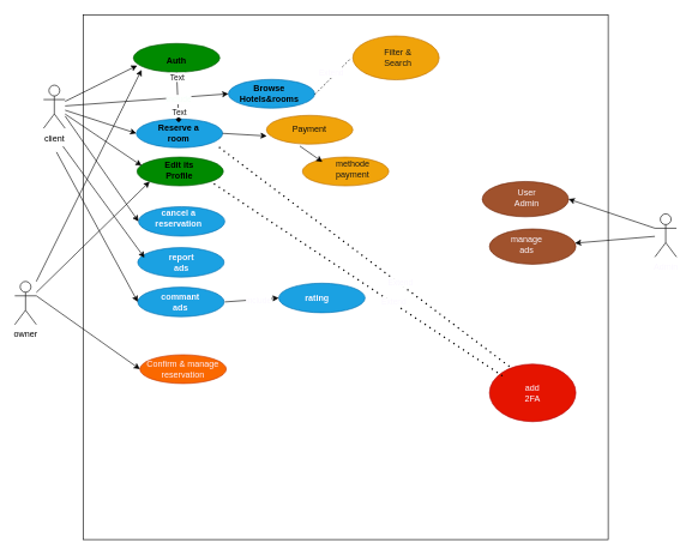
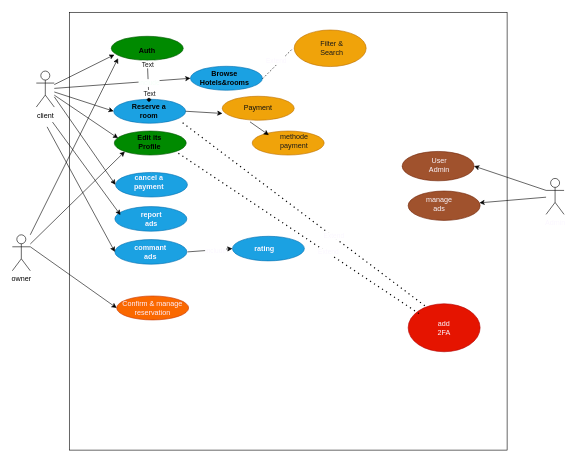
  <mxCell id="0" />
  <mxCell id="1" parent="0" />
  <mxCell id="2" value="" style="whiteSpace=wrap;html=1;aspect=fixed;" vertex="1" parent="1"><mxGeometry x="115" y="20" width="730" height="730" as="geometry" /></mxCell>
  <mxCell id="3" value="owner&lt;br&gt;" style="shape=umlActor;verticalLabelPosition=bottom;verticalAlign=top;html=1;outlineConnect=0;" vertex="1" parent="1"><mxGeometry x="20" y="391" width="30" height="60" as="geometry" /></mxCell>
  <mxCell id="4" value="client&lt;br&gt;" style="shape=umlActor;verticalLabelPosition=bottom;verticalAlign=top;html=1;outlineConnect=0;" vertex="1" parent="1"><mxGeometry x="60" y="118" width="30" height="60" as="geometry" /></mxCell>
  <mxCell id="5" value="" style="ellipse;whiteSpace=wrap;html=1;fillColor=#008a00;fontColor=#ffffff;strokeColor=#005700;" vertex="1" parent="1"><mxGeometry x="185" y="60" width="120" height="40" as="geometry" /></mxCell>
  <mxCell id="6" value="" style="ellipse;whiteSpace=wrap;html=1;fillColor=#1ba1e2;fontColor=#ffffff;strokeColor=#006EAF;" vertex="1" parent="1"><mxGeometry x="317" y="110" width="120" height="40" as="geometry" /></mxCell>
  <mxCell id="7" value="" style="ellipse;whiteSpace=wrap;html=1;fillColor=#1ba1e2;fontColor=#ffffff;strokeColor=#006EAF;" vertex="1" parent="1"><mxGeometry x="189" y="165" width="120" height="40" as="geometry" /></mxCell>
  <mxCell id="8" value="" style="ellipse;whiteSpace=wrap;html=1;fillColor=#008a00;fontColor=#ffffff;strokeColor=#005700;" vertex="1" parent="1"><mxGeometry x="190" y="218" width="120" height="40" as="geometry" /></mxCell>
  <mxCell id="9" value="" style="ellipse;whiteSpace=wrap;html=1;fillColor=#1ba1e2;fontColor=#ffffff;strokeColor=#006EAF;" vertex="1" parent="1"><mxGeometry x="192" y="287" width="120" height="41" as="geometry" /></mxCell>
  <mxCell id="10" value="" style="endArrow=classic;html=1;entryX=0.044;entryY=0.767;entryDx=0;entryDy=0;entryPerimeter=0;" edge="1" parent="1" source="4" target="5"><mxGeometry width="50" height="50" relative="1" as="geometry"><mxPoint x="340" y="271" as="sourcePoint" /><mxPoint x="390" y="221" as="targetPoint" /></mxGeometry></mxCell>
  <mxCell id="11" value="" style="endArrow=classic;html=1;entryX=0;entryY=0.5;entryDx=0;entryDy=0;" edge="1" parent="1" source="4" target="6"><mxGeometry width="50" height="50" relative="1" as="geometry"><mxPoint x="140" y="201" as="sourcePoint" /><mxPoint x="190" y="151" as="targetPoint" /></mxGeometry></mxCell>
  <mxCell id="12" value="" style="endArrow=classic;html=1;entryX=0;entryY=0.5;entryDx=0;entryDy=0;" edge="1" parent="1" source="4" target="7"><mxGeometry width="50" height="50" relative="1" as="geometry"><mxPoint x="100" y="301" as="sourcePoint" /><mxPoint x="150" y="251" as="targetPoint" /></mxGeometry></mxCell>
  <mxCell id="13" value="" style="endArrow=classic;html=1;entryX=0.053;entryY=0.3;entryDx=0;entryDy=0;entryPerimeter=0;" edge="1" parent="1" source="4" target="8"><mxGeometry width="50" height="50" relative="1" as="geometry"><mxPoint x="100" y="161" as="sourcePoint" /><mxPoint x="190" y="221" as="targetPoint" /></mxGeometry></mxCell>
  <mxCell id="14" value="" style="endArrow=classic;html=1;entryX=0;entryY=0.5;entryDx=0;entryDy=0;" edge="1" parent="1" target="9"><mxGeometry width="50" height="50" relative="1" as="geometry"><mxPoint x="90" y="161" as="sourcePoint" /><mxPoint x="390" y="221" as="targetPoint" /></mxGeometry></mxCell>
  <mxCell id="15" value="&lt;font color=&quot;#000000&quot;&gt;&lt;b&gt;Auth&lt;/b&gt;&lt;/font&gt;" style="text;html=1;strokeColor=none;fillColor=none;align=center;verticalAlign=middle;whiteSpace=wrap;rounded=0;" vertex="1" parent="1"><mxGeometry x="215" y="70" width="60" height="30" as="geometry" /></mxCell>
  <mxCell id="16" value="&lt;font color=&quot;#000000&quot;&gt;&lt;b&gt;Browse&lt;br&gt;Hotels&amp;amp;rooms&lt;br&gt;&lt;/b&gt;&lt;/font&gt;" style="text;html=1;strokeColor=none;fillColor=none;align=center;verticalAlign=middle;whiteSpace=wrap;rounded=0;" vertex="1" parent="1"><mxGeometry x="344" y="114" width="60" height="30" as="geometry" /></mxCell>
  <mxCell id="17" value="&lt;font color=&quot;#000000&quot;&gt;&lt;b&gt;Reserve a room&lt;br&gt;&lt;/b&gt;&lt;/font&gt;" style="text;html=1;strokeColor=none;fillColor=none;align=center;verticalAlign=middle;whiteSpace=wrap;rounded=0;" vertex="1" parent="1"><mxGeometry x="218" y="170" width="60" height="30" as="geometry" /></mxCell>
  <mxCell id="18" value="&lt;font color=&quot;#000000&quot;&gt;&lt;b&gt;Edit its&lt;br&gt;Profile&lt;br&gt;&lt;/b&gt;&lt;/font&gt;" style="text;html=1;strokeColor=none;fillColor=none;align=center;verticalAlign=middle;whiteSpace=wrap;rounded=0;" vertex="1" parent="1"><mxGeometry x="219" y="222" width="60" height="30" as="geometry" /></mxCell>
- <mxCell id="19" value="&lt;b&gt;&lt;font color=&quot;#fbf7ff&quot;&gt;cancel a reservation&lt;/font&gt;&lt;/b&gt;" style="text;html=1;strokeColor=none;fillColor=none;align=center;verticalAlign=middle;whiteSpace=wrap;rounded=0;" vertex="1" parent="1"><mxGeometry x="218" y="288" width="60" height="30" as="geometry" /></mxCell>
+ <mxCell id="19" value="&lt;b&gt;&lt;font color=&quot;#fbf7ff&quot;&gt;cancel a payment&lt;/font&gt;&lt;/b&gt;" style="text;html=1;strokeColor=none;fillColor=none;align=center;verticalAlign=middle;whiteSpace=wrap;rounded=0;" vertex="1" parent="1"><mxGeometry x="218" y="288" width="60" height="30" as="geometry" /></mxCell>
  <mxCell id="20" value="" style="endArrow=diamond;html=1;fontColor=#000000;exitX=0.5;exitY=1;exitDx=0;exitDy=0;entryX=0.5;entryY=0;entryDx=0;entryDy=0;" edge="1" parent="1" source="15" target="17"><mxGeometry relative="1" as="geometry"><mxPoint x="310" y="231" as="sourcePoint" /><mxPoint x="410" y="231" as="targetPoint" /><Array as="points" /></mxGeometry></mxCell>
  <mxCell id="21" value="&lt;font color=&quot;#f5fff8&quot;&gt;Include&lt;/font&gt;" style="edgeLabel;html=1;align=center;verticalAlign=middle;resizable=0;points=[];fontColor=#000000;" vertex="1" connectable="0" parent="20"><mxGeometry x="0.102" y="1" relative="1" as="geometry"><mxPoint y="-1" as="offset" /></mxGeometry></mxCell>
  <mxCell id="22" value="Text" style="edgeLabel;html=1;align=center;verticalAlign=middle;resizable=0;points=[];fontColor=#191919;" vertex="1" connectable="0" parent="20"><mxGeometry x="0.611" y="1" relative="1" as="geometry"><mxPoint as="offset" /></mxGeometry></mxCell>
  <mxCell id="23" value="Text" style="edgeLabel;html=1;align=center;verticalAlign=middle;resizable=0;points=[];fontColor=#191919;" vertex="1" connectable="0" parent="20"><mxGeometry x="-0.801" relative="1" as="geometry"><mxPoint as="offset" /></mxGeometry></mxCell>
  <mxCell id="24" value="" style="endArrow=classic;html=1;fontColor=#F5FFF8;entryX=0.094;entryY=0.917;entryDx=0;entryDy=0;entryPerimeter=0;" edge="1" parent="1" source="3" target="5"><mxGeometry width="50" height="50" relative="1" as="geometry"><mxPoint x="340" y="251" as="sourcePoint" /><mxPoint x="390" y="201" as="targetPoint" /></mxGeometry></mxCell>
  <mxCell id="25" value="" style="endArrow=classic;html=1;fontColor=#F5FFF8;entryX=0;entryY=1;entryDx=0;entryDy=0;" edge="1" parent="1" source="3" target="8"><mxGeometry width="50" height="50" relative="1" as="geometry"><mxPoint x="340" y="251" as="sourcePoint" /><mxPoint x="390" y="201" as="targetPoint" /></mxGeometry></mxCell>
  <mxCell id="26" value="&lt;font color=&quot;#fdf0ff&quot;&gt;Confirm &amp;amp; manage reservation&lt;/font&gt;" style="ellipse;whiteSpace=wrap;html=1;fillColor=#fa6800;fontColor=#000000;strokeColor=#C73500;" vertex="1" parent="1"><mxGeometry x="194" y="493" width="120" height="40" as="geometry" /></mxCell>
  <mxCell id="27" value="" style="endArrow=classic;html=1;fontColor=#FBF7FF;entryX=0;entryY=0.5;entryDx=0;entryDy=0;" edge="1" parent="1" target="26"><mxGeometry width="50" height="50" relative="1" as="geometry"><mxPoint x="50" y="411" as="sourcePoint" /><mxPoint x="150" y="421" as="targetPoint" /></mxGeometry></mxCell>
  <mxCell id="28" value="" style="ellipse;whiteSpace=wrap;html=1;fillColor=#1ba1e2;fontColor=#ffffff;strokeColor=#006EAF;" vertex="1" parent="1"><mxGeometry x="191" y="344" width="120" height="41" as="geometry" /></mxCell>
  <mxCell id="29" value="" style="ellipse;whiteSpace=wrap;html=1;fillColor=#1ba1e2;fontColor=#ffffff;strokeColor=#006EAF;" vertex="1" parent="1"><mxGeometry x="191" y="399" width="120" height="41" as="geometry" /></mxCell>
  <mxCell id="30" value="&lt;b&gt;&lt;font color=&quot;#fbf7ff&quot;&gt;report ads&lt;/font&gt;&lt;/b&gt;" style="text;html=1;strokeColor=none;fillColor=none;align=center;verticalAlign=middle;whiteSpace=wrap;rounded=0;" vertex="1" parent="1"><mxGeometry x="222" y="349.5" width="60" height="30" as="geometry" /></mxCell>
  <mxCell id="31" value="&lt;font color=&quot;#fbf7ff&quot;&gt;&lt;b&gt;commant ads&lt;/b&gt;&lt;/font&gt;" style="text;html=1;strokeColor=none;fillColor=none;align=center;verticalAlign=middle;whiteSpace=wrap;rounded=0;" vertex="1" parent="1"><mxGeometry x="215.5" y="404.5" width="69" height="30" as="geometry" /></mxCell>
  <mxCell id="32" value="" style="endArrow=classic;html=1;entryX=0.078;entryY=0.341;entryDx=0;entryDy=0;entryPerimeter=0;" edge="1" parent="1" target="28"><mxGeometry width="50" height="50" relative="1" as="geometry"><mxPoint x="87" y="203" as="sourcePoint" /><mxPoint x="189" y="349.5" as="targetPoint" /></mxGeometry></mxCell>
  <mxCell id="33" value="" style="endArrow=classic;html=1;entryX=0;entryY=0.5;entryDx=0;entryDy=0;" edge="1" parent="1" target="29"><mxGeometry width="50" height="50" relative="1" as="geometry"><mxPoint x="78" y="211" as="sourcePoint" /><mxPoint x="180" y="372.5" as="targetPoint" /></mxGeometry></mxCell>
  <mxCell id="34" value="" style="ellipse;whiteSpace=wrap;html=1;fillColor=#1ba1e2;fontColor=#ffffff;strokeColor=#006EAF;" vertex="1" parent="1"><mxGeometry x="387" y="393.5" width="120" height="41" as="geometry" /></mxCell>
  <mxCell id="35" value="&lt;font color=&quot;#fbf7ff&quot;&gt;&lt;b&gt;rating&lt;/b&gt;&lt;/font&gt;" style="text;html=1;strokeColor=none;fillColor=none;align=center;verticalAlign=middle;whiteSpace=wrap;rounded=0;" vertex="1" parent="1"><mxGeometry x="406" y="400" width="69" height="30" as="geometry" /></mxCell>
  <mxCell id="36" value="" style="endArrow=classic;html=1;fontColor=#FBF7FF;exitX=1;exitY=0.5;exitDx=0;exitDy=0;entryX=0;entryY=0.5;entryDx=0;entryDy=0;" edge="1" parent="1" target="34"><mxGeometry width="50" height="50" relative="1" as="geometry"><mxPoint x="312" y="419.5" as="sourcePoint" /><mxPoint x="361" y="420" as="targetPoint" /></mxGeometry></mxCell>
  <mxCell id="37" value="include" style="edgeLabel;html=1;align=center;verticalAlign=middle;resizable=0;points=[];fontColor=#FBF7FF;" vertex="1" connectable="0" parent="36"><mxGeometry x="0.252" y="-1" relative="1" as="geometry"><mxPoint as="offset" /></mxGeometry></mxCell>
  <mxCell id="38" value="" style="ellipse;whiteSpace=wrap;html=1;fillColor=#f0a30a;fontColor=#000000;strokeColor=#BD7000;" vertex="1" parent="1"><mxGeometry x="370" y="160" width="120" height="40" as="geometry" /></mxCell>
  <mxCell id="39" value="" style="ellipse;whiteSpace=wrap;html=1;fillColor=#f0a30a;fontColor=#000000;strokeColor=#BD7000;" vertex="1" parent="1"><mxGeometry x="420" y="218" width="120" height="40" as="geometry" /></mxCell>
  <mxCell id="40" value="&lt;font color=&quot;#0f0f0f&quot;&gt;Payment&lt;/font&gt;" style="text;html=1;strokeColor=none;fillColor=none;align=center;verticalAlign=middle;whiteSpace=wrap;rounded=0;fontColor=#FBF7FF;" vertex="1" parent="1"><mxGeometry x="400" y="165" width="60" height="30" as="geometry" /></mxCell>
  <mxCell id="41" value="&lt;font color=&quot;#1a1a1a&quot;&gt;methode payment&lt;/font&gt;" style="text;html=1;strokeColor=none;fillColor=none;align=center;verticalAlign=middle;whiteSpace=wrap;rounded=0;fontColor=#FBF7FF;" vertex="1" parent="1"><mxGeometry x="460" y="219" width="60" height="30" as="geometry" /></mxCell>
  <mxCell id="42" value="" style="endArrow=classic;html=1;fontColor=#FBF7FF;exitX=1;exitY=0.5;exitDx=0;exitDy=0;entryX=0.003;entryY=0.717;entryDx=0;entryDy=0;entryPerimeter=0;" edge="1" parent="1" source="7" target="38"><mxGeometry width="50" height="50" relative="1" as="geometry"><mxPoint x="470" y="191" as="sourcePoint" /><mxPoint x="520" y="141" as="targetPoint" /></mxGeometry></mxCell>
  <mxCell id="43" value="" style="endArrow=classic;html=1;fontColor=#FBF7FF;exitX=0.272;exitY=1.256;exitDx=0;exitDy=0;entryX=0.231;entryY=0.167;entryDx=0;entryDy=0;entryPerimeter=0;exitPerimeter=0;" edge="1" parent="1" source="40" target="39"><mxGeometry width="50" height="50" relative="1" as="geometry"><mxPoint x="394" y="220" as="sourcePoint" /><mxPoint x="435.36" y="234.67" as="targetPoint" /></mxGeometry></mxCell>
  <mxCell id="44" value="" style="endArrow=none;dashed=1;html=1;fontColor=#FBF7FF;" edge="1" parent="1"><mxGeometry width="50" height="50" relative="1" as="geometry"><mxPoint x="437" y="131" as="sourcePoint" /><mxPoint x="487" y="81" as="targetPoint" /></mxGeometry></mxCell>
  <mxCell id="45" value="Extend" style="edgeLabel;html=1;align=center;verticalAlign=middle;resizable=0;points=[];fontColor=#FBF7FF;" vertex="1" connectable="0" parent="44"><mxGeometry x="-0.48" y="-4" relative="1" as="geometry"><mxPoint x="7" y="-21" as="offset" /></mxGeometry></mxCell>
  <mxCell id="46" value="" style="ellipse;whiteSpace=wrap;html=1;fillColor=#f0a30a;fontColor=#000000;strokeColor=#BD7000;" vertex="1" parent="1"><mxGeometry x="490" y="49.5" width="120" height="61" as="geometry" /></mxCell>
  <mxCell id="47" value="&lt;font color=&quot;#191919&quot;&gt;Filter &amp;amp; Search&lt;/font&gt;" style="text;html=1;strokeColor=none;fillColor=none;align=center;verticalAlign=middle;whiteSpace=wrap;rounded=0;fontColor=#FBF7FF;" vertex="1" parent="1"><mxGeometry x="523" y="65" width="60" height="30" as="geometry" /></mxCell>
  <mxCell id="48" value="Admin" style="shape=umlActor;verticalLabelPosition=bottom;verticalAlign=top;html=1;outlineConnect=0;fontColor=#FBF7FF;" vertex="1" parent="1"><mxGeometry x="910" y="297" width="30" height="60" as="geometry" /></mxCell>
  <mxCell id="49" value="" style="ellipse;whiteSpace=wrap;html=1;fontColor=#ffffff;fillColor=#a0522d;strokeColor=#6D1F00;" vertex="1" parent="1"><mxGeometry x="670" y="252" width="120" height="49" as="geometry" /></mxCell>
  <mxCell id="50" value="" style="ellipse;whiteSpace=wrap;html=1;fontColor=#ffffff;fillColor=#a0522d;strokeColor=#6D1F00;" vertex="1" parent="1"><mxGeometry x="680" y="318" width="120" height="49" as="geometry" /></mxCell>
  <mxCell id="51" value="User Admin" style="text;html=1;strokeColor=none;fillColor=none;align=center;verticalAlign=middle;whiteSpace=wrap;rounded=0;fontColor=#FBF7FF;" vertex="1" parent="1"><mxGeometry x="702" y="260" width="60" height="30" as="geometry" /></mxCell>
  <mxCell id="52" value="manage&lt;br&gt;ads" style="text;html=1;strokeColor=none;fillColor=none;align=center;verticalAlign=middle;whiteSpace=wrap;rounded=0;fontColor=#FBF7FF;" vertex="1" parent="1"><mxGeometry x="702" y="325" width="60" height="30" as="geometry" /></mxCell>
  <mxCell id="53" value="" style="endArrow=classic;html=1;fontColor=#FBF7FF;entryX=1;entryY=0.5;entryDx=0;entryDy=0;exitX=0;exitY=0.333;exitDx=0;exitDy=0;exitPerimeter=0;" edge="1" parent="1" source="48" target="49"><mxGeometry width="50" height="50" relative="1" as="geometry"><mxPoint x="860" y="301" as="sourcePoint" /><mxPoint x="910" y="251" as="targetPoint" /></mxGeometry></mxCell>
  <mxCell id="54" value="" style="endArrow=classic;html=1;fontColor=#FBF7FF;" edge="1" parent="1" source="48" target="50"><mxGeometry width="50" height="50" relative="1" as="geometry"><mxPoint x="840" y="461" as="sourcePoint" /><mxPoint x="890" y="411" as="targetPoint" /></mxGeometry></mxCell>
  <mxCell id="55" value="" style="ellipse;whiteSpace=wrap;html=1;fontColor=#ffffff;fillColor=#e51400;strokeColor=#B20000;" vertex="1" parent="1"><mxGeometry x="680" y="506" width="120" height="80" as="geometry" /></mxCell>
  <mxCell id="56" value="add&lt;br&gt;2FA" style="text;html=1;strokeColor=none;fillColor=none;align=center;verticalAlign=middle;whiteSpace=wrap;rounded=0;fontColor=#FBF7FF;" vertex="1" parent="1"><mxGeometry x="710" y="531" width="60" height="30" as="geometry" /></mxCell>
  <mxCell id="57" value="" style="endArrow=none;dashed=1;html=1;dashPattern=1 3;strokeWidth=2;fontColor=#FBF7FF;exitX=0.231;exitY=0.042;exitDx=0;exitDy=0;exitPerimeter=0;entryX=0.253;entryY=0.248;entryDx=0;entryDy=0;entryPerimeter=0;" edge="1" parent="1" source="55" target="2"><mxGeometry width="50" height="50" relative="1" as="geometry"><mxPoint x="490" y="381" as="sourcePoint" /><mxPoint x="540" y="331" as="targetPoint" /></mxGeometry></mxCell>
  <mxCell id="58" value="Extend" style="edgeLabel;html=1;align=center;verticalAlign=middle;resizable=0;points=[];fontColor=#FBF7FF;" vertex="1" connectable="0" parent="57"><mxGeometry x="-0.25" y="-2" relative="1" as="geometry"><mxPoint as="offset" /></mxGeometry></mxCell>
  <mxCell id="59" value="" style="endArrow=none;dashed=1;html=1;dashPattern=1 3;strokeWidth=2;fontColor=#FBF7FF;exitX=0.231;exitY=0.042;exitDx=0;exitDy=0;exitPerimeter=0;entryX=1;entryY=1;entryDx=0;entryDy=0;" edge="1" parent="1" target="8"><mxGeometry width="50" height="50" relative="1" as="geometry"><mxPoint x="698.03" y="522.32" as="sourcePoint" /><mxPoint x="290" y="214" as="targetPoint" /></mxGeometry></mxCell>
  <mxCell id="60" value="Extend" style="edgeLabel;html=1;align=center;verticalAlign=middle;resizable=0;points=[];fontColor=#FBF7FF;" vertex="1" connectable="0" parent="59"><mxGeometry x="-0.25" y="-2" relative="1" as="geometry"><mxPoint as="offset" /></mxGeometry></mxCell>
